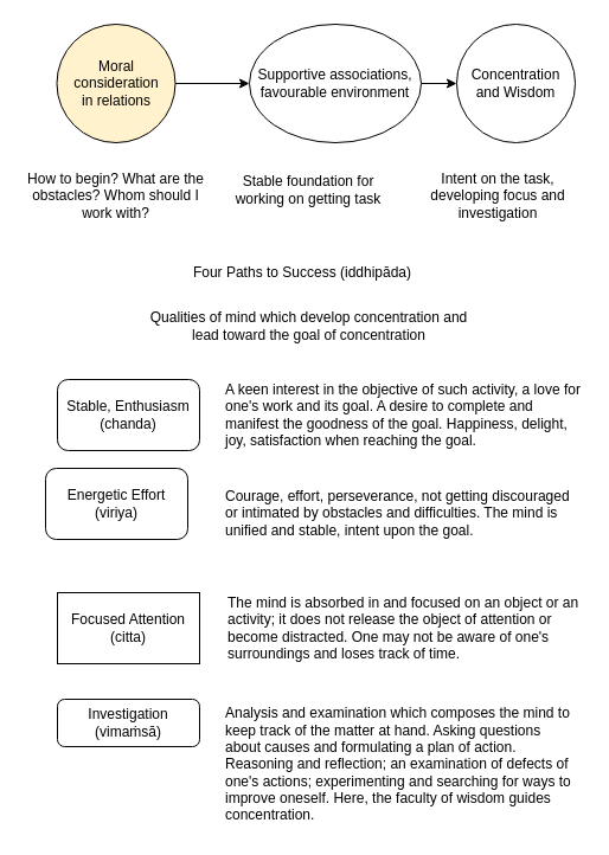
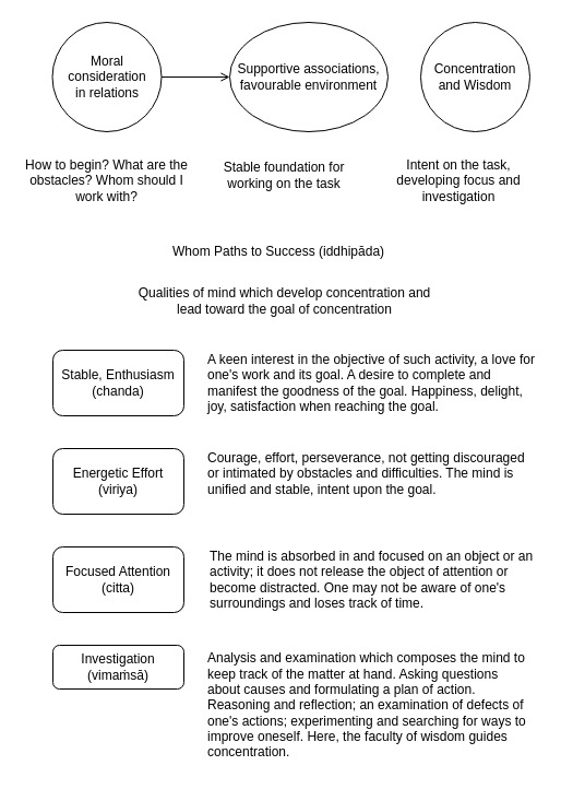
  <mxCell id="0" />
  <mxCell id="1" parent="0" />
  <mxCell id="2" value="Stable, Enthusiasm&lt;br&gt;(chanda)" style="rounded=1;whiteSpace=wrap;html=1;" vertex="1" parent="1"><mxGeometry x="48" y="320" width="120" height="60" as="geometry" /></mxCell>
  <mxCell id="3" value="Intent on the task, developing focus and investigation" style="text;html=1;strokeColor=none;fillColor=none;align=center;verticalAlign=middle;whiteSpace=wrap;rounded=0;" vertex="1" parent="1"><mxGeometry x="350" y="135" width="140" height="60" as="geometry" /></mxCell>
- <mxCell id="4" value="Energetic Effort&lt;br&gt;(viriya)" style="rounded=1;whiteSpace=wrap;html=1;" vertex="1" parent="1"><mxGeometry x="38" y="395" width="120" height="60" as="geometry" /></mxCell>
- <mxCell id="5" value="Focused Attention&lt;br&gt;(citta)" style="whiteSpace=wrap;html=1;rounded=0;" vertex="1" parent="1"><mxGeometry x="48" y="500" width="120" height="60" as="geometry" /></mxCell>
+ <mxCell id="4" value="Energetic Effort&lt;br&gt;(viriya)" style="rounded=1;whiteSpace=wrap;html=1;" vertex="1" parent="1"><mxGeometry x="48" y="410" width="120" height="60" as="geometry" /></mxCell>
+ <mxCell id="5" value="Focused Attention&lt;br&gt;(citta)" style="rounded=1;whiteSpace=wrap;html=1;" vertex="1" parent="1"><mxGeometry x="48" y="500" width="120" height="60" as="geometry" /></mxCell>
  <mxCell id="6" value="Investigation&lt;br&gt;(vimaṁsā)" style="rounded=1;whiteSpace=wrap;html=1;" vertex="1" parent="1"><mxGeometry x="48" y="590" width="120" height="40" as="geometry" /></mxCell>
  <mxCell id="7" value="Concentration and Wisdom" style="ellipse;whiteSpace=wrap;html=1;aspect=fixed;" vertex="1" parent="1"><mxGeometry x="385" y="20" width="100" height="100" as="geometry" /></mxCell>
- <mxCell id="8" style="edgeStyle=orthogonalEdgeStyle;rounded=0;orthogonalLoop=1;jettySize=auto;html=1;exitX=1;exitY=0.5;exitDx=0;exitDy=0;entryX=0;entryY=0.5;entryDx=0;entryDy=0;" edge="1" parent="1" source="9" target="12"><mxGeometry relative="1" as="geometry" /></mxCell>
- <mxCell id="9" value="Moral consideration&lt;br&gt;in relations" style="ellipse;whiteSpace=wrap;html=1;aspect=fixed;fillColor=#fff2cc;" vertex="1" parent="1"><mxGeometry x="47.5" y="20" width="100" height="100" as="geometry" /></mxCell>
+ <mxCell id="8" style="edgeStyle=orthogonalEdgeStyle;rounded=0;orthogonalLoop=1;jettySize=auto;html=1;exitX=1;exitY=0.5;exitDx=0;exitDy=0;entryX=0;entryY=0.5;entryDx=0;entryDy=0;endArrow=open;" edge="1" parent="1" source="9" target="12"><mxGeometry relative="1" as="geometry" /></mxCell>
+ <mxCell id="9" value="Moral consideration&lt;br&gt;in relations" style="ellipse;whiteSpace=wrap;html=1;aspect=fixed;" vertex="1" parent="1"><mxGeometry x="47.5" y="20" width="100" height="100" as="geometry" /></mxCell>
  <mxCell id="10" value="How to begin? What are the obstacles? Whom should I work with?" style="text;html=1;strokeColor=none;fillColor=none;align=center;verticalAlign=middle;whiteSpace=wrap;rounded=0;" vertex="1" parent="1"><mxGeometry x="20" y="140" width="155" height="50" as="geometry" /></mxCell>
- <mxCell id="11" style="edgeStyle=orthogonalEdgeStyle;rounded=0;orthogonalLoop=1;jettySize=auto;html=1;exitX=1;exitY=0.5;exitDx=0;exitDy=0;entryX=0;entryY=0.5;entryDx=0;entryDy=0;" edge="1" parent="1" source="12" target="7"><mxGeometry relative="1" as="geometry" /></mxCell>
  <mxCell id="12" value="Supportive associations,&lt;br&gt;favourable environment" style="ellipse;whiteSpace=wrap;html=1;aspect=fixed;" vertex="1" parent="1"><mxGeometry x="210" y="20" width="145" height="100" as="geometry" /></mxCell>
- <mxCell id="13" value="Stable foundation for working on getting task" style="text;html=1;strokeColor=none;fillColor=none;align=center;verticalAlign=middle;whiteSpace=wrap;rounded=0;" vertex="1" parent="1"><mxGeometry x="190" y="135" width="140" height="50" as="geometry" /></mxCell>
+ <mxCell id="13" value="Stable foundation for working on the task" style="text;html=1;strokeColor=none;fillColor=none;align=center;verticalAlign=middle;whiteSpace=wrap;rounded=0;" vertex="1" parent="1"><mxGeometry x="190" y="135" width="140" height="50" as="geometry" /></mxCell>
  <mxCell id="14" value="Qualities of mind which develop concentration and lead toward the goal of concentration" style="text;html=1;strokeColor=none;fillColor=none;align=center;verticalAlign=middle;whiteSpace=wrap;rounded=0;" vertex="1" parent="1"><mxGeometry x="117.5" y="240" width="285" height="70" as="geometry" /></mxCell>
  <mxCell id="15" value="A keen interest in the objective of such activity, a love for one's work and its goal. A desire to complete and manifest the goodness of the goal. Happiness, delight, joy, satisfaction when reaching the goal." style="text;html=1;strokeColor=none;fillColor=none;align=left;verticalAlign=middle;whiteSpace=wrap;rounded=0;" vertex="1" parent="1"><mxGeometry x="188" y="312.5" width="302" height="75" as="geometry" /></mxCell>
  <mxCell id="16" value="Courage, effort, perseverance, not getting discouraged or intimated by obstacles and difficulties. The mind is unified and stable, intent upon the goal." style="text;html=1;strokeColor=none;fillColor=none;align=left;verticalAlign=middle;whiteSpace=wrap;rounded=0;" vertex="1" parent="1"><mxGeometry x="188" y="395" width="302" height="75" as="geometry" /></mxCell>
  <mxCell id="17" value="The mind is absorbed in and focused on an object or an activity; it does not release the object of attention or become distracted. One may not be aware of one's surroundings and loses track of time." style="text;html=1;strokeColor=none;fillColor=none;align=left;verticalAlign=middle;whiteSpace=wrap;rounded=0;" vertex="1" parent="1"><mxGeometry x="190" y="492.5" width="302" height="75" as="geometry" /></mxCell>
- <mxCell id="18" value="Four Paths to Success (iddhipāda)" style="text;html=1;strokeColor=none;fillColor=none;align=center;verticalAlign=middle;whiteSpace=wrap;rounded=0;" vertex="1" parent="1"><mxGeometry x="145" y="210" width="220" height="40" as="geometry" /></mxCell>
+ <mxCell id="18" value="Whom Paths to Success (iddhipāda)" style="text;html=1;strokeColor=none;fillColor=none;align=center;verticalAlign=middle;whiteSpace=wrap;rounded=0;" vertex="1" parent="1"><mxGeometry x="145" y="210" width="220" height="40" as="geometry" /></mxCell>
  <mxCell id="19" value="Analysis and examination which composes the mind to keep track of the matter at hand. Asking questions about causes and formulating a plan of action. Reasoning and reflection; an examination of defects of one's actions; experimenting and searching for ways to improve oneself. Here, the faculty of wisdom guides concentration." style="text;html=1;strokeColor=none;fillColor=none;align=left;verticalAlign=middle;whiteSpace=wrap;rounded=0;" vertex="1" parent="1"><mxGeometry x="188" y="590" width="300" height="110" as="geometry" /></mxCell>
